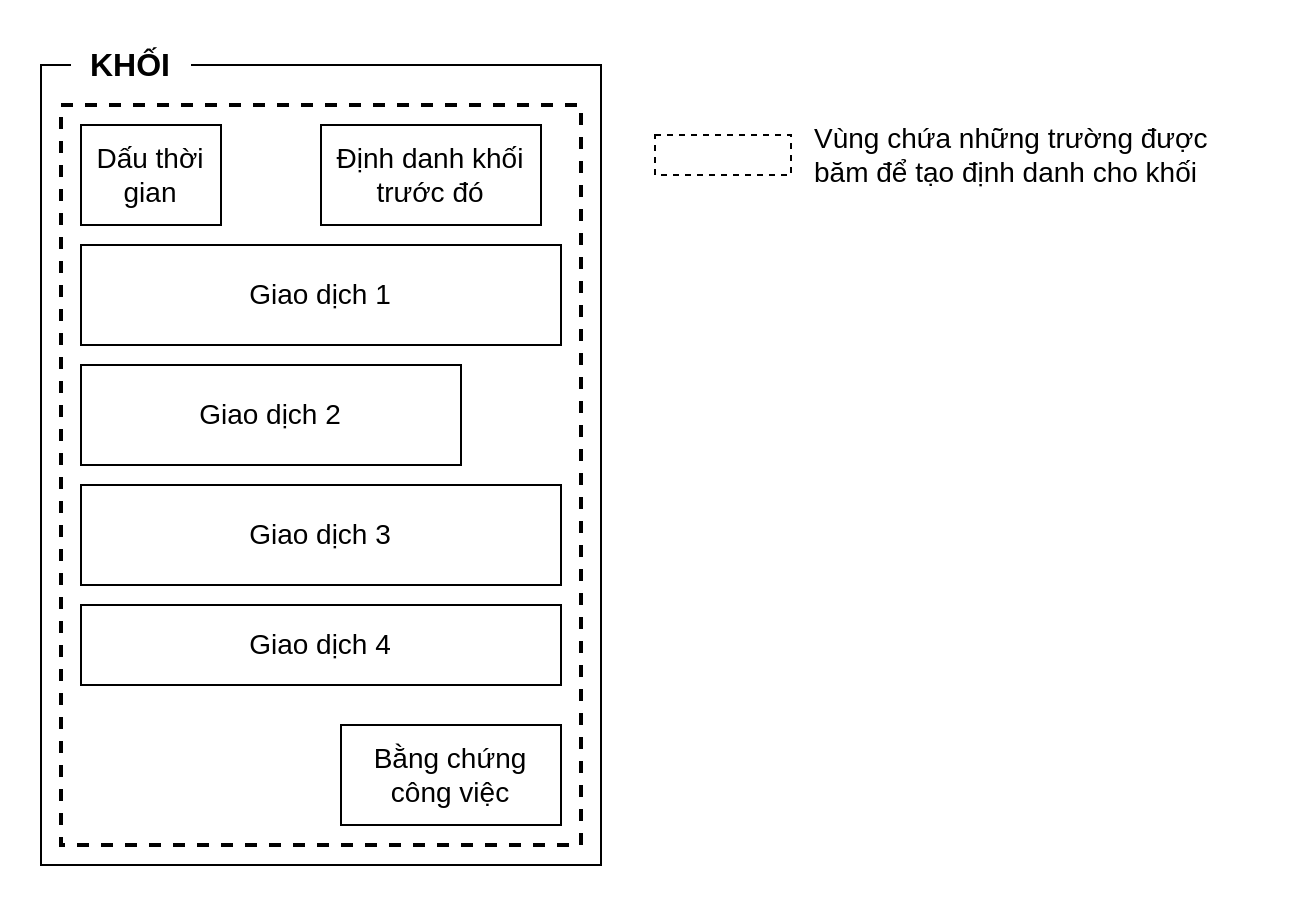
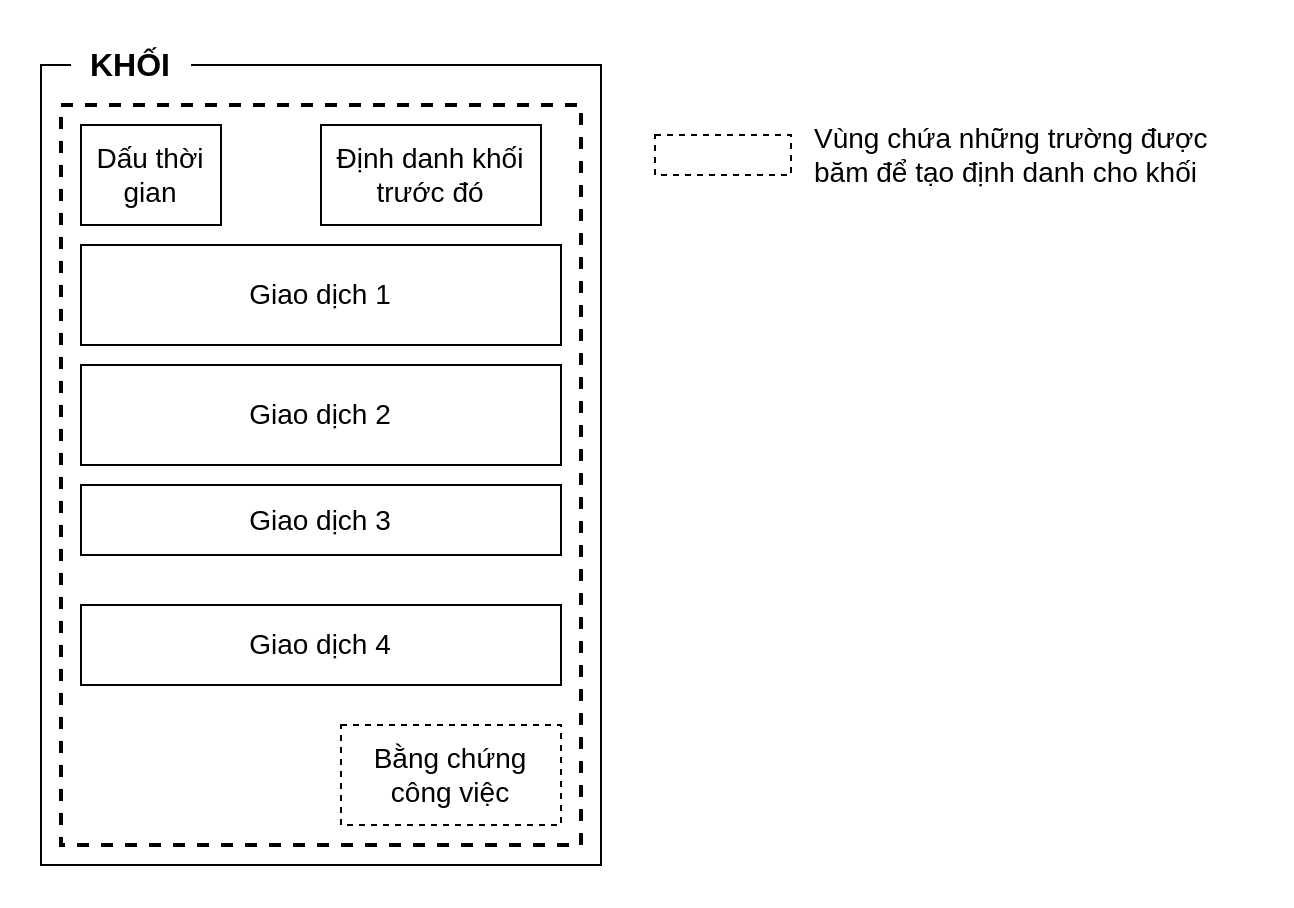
  <mxCell id="0" />
  <mxCell id="1" parent="0" />
  <mxCell id="2" value="" style="whiteSpace=wrap;html=1;" parent="1" vertex="1"><mxGeometry x="20" y="32" width="280" height="400" as="geometry" /></mxCell>
  <mxCell id="3" value="Định danh khối trước đó" style="rounded=0;whiteSpace=wrap;html=1;fontSize=14;" parent="1" vertex="1"><mxGeometry x="160" y="62" width="110" height="50" as="geometry" /></mxCell>
  <mxCell id="4" value="Dấu thời gian" style="rounded=0;whiteSpace=wrap;html=1;fontSize=14;" parent="1" vertex="1"><mxGeometry x="40" y="62" width="70" height="50" as="geometry" /></mxCell>
  <mxCell id="5" value="Giao dịch 1" style="rounded=0;whiteSpace=wrap;html=1;fontSize=14;" parent="1" vertex="1"><mxGeometry x="40" y="122" width="240" height="50" as="geometry" /></mxCell>
- <mxCell id="6" value="Giao dịch 2" style="rounded=0;whiteSpace=wrap;html=1;fontSize=14;" parent="1" vertex="1"><mxGeometry x="40" y="182" width="190" height="50" as="geometry" /></mxCell>
- <mxCell id="7" value="Giao dịch 3" style="rounded=0;whiteSpace=wrap;html=1;fontSize=14;" parent="1" vertex="1"><mxGeometry x="40" y="242" width="240" height="50" as="geometry" /></mxCell>
+ <mxCell id="6" value="Giao dịch 2" style="rounded=0;whiteSpace=wrap;html=1;fontSize=14;" parent="1" vertex="1"><mxGeometry x="40" y="182" width="240" height="50" as="geometry" /></mxCell>
+ <mxCell id="7" value="Giao dịch 3" style="rounded=0;whiteSpace=wrap;html=1;fontSize=14;" parent="1" vertex="1"><mxGeometry x="40" y="242" width="240" height="35" as="geometry" /></mxCell>
  <mxCell id="8" value="Giao dịch 4" style="rounded=0;whiteSpace=wrap;html=1;fontSize=14;" parent="1" vertex="1"><mxGeometry x="40" y="302" width="240" height="40" as="geometry" /></mxCell>
- <mxCell id="9" value="Bằng chứng công việc" style="rounded=0;whiteSpace=wrap;html=1;fontSize=14;" parent="1" vertex="1"><mxGeometry x="170" y="362" width="110" height="50" as="geometry" /></mxCell>
+ <mxCell id="9" value="Bằng chứng công việc" style="rounded=0;whiteSpace=wrap;html=1;fontSize=14;dashed=1;" parent="1" vertex="1"><mxGeometry x="170" y="362" width="110" height="50" as="geometry" /></mxCell>
  <mxCell id="10" value="Vùng chứa những trường được băm để tạo định danh cho khối" style="text;html=1;strokeColor=none;fillColor=none;align=left;verticalAlign=top;whiteSpace=wrap;rounded=0;fontSize=14;spacingTop=2;" parent="1" vertex="1"><mxGeometry x="405" y="52" width="220" height="90" as="geometry" /></mxCell>
  <mxCell id="11" value="KHỐI" style="text;html=1;strokeColor=none;fillColor=#ffffff;align=center;verticalAlign=middle;whiteSpace=wrap;rounded=0;fontSize=16;fontStyle=1" parent="1" vertex="1"><mxGeometry x="35" y="20" width="60" height="24" as="geometry" /></mxCell>
  <mxCell id="12" value="" style="whiteSpace=wrap;html=1;fillColor=none;fontSize=14;dashed=1;strokeWidth=2;" parent="1" vertex="1"><mxGeometry x="30" y="52" width="260" height="370" as="geometry" /></mxCell>
  <mxCell id="13" value="" style="whiteSpace=wrap;html=1;dashed=1;strokeWidth=1;fillColor=none;fontSize=14;" parent="1" vertex="1"><mxGeometry x="327" y="67" width="68" height="20" as="geometry" /></mxCell>
